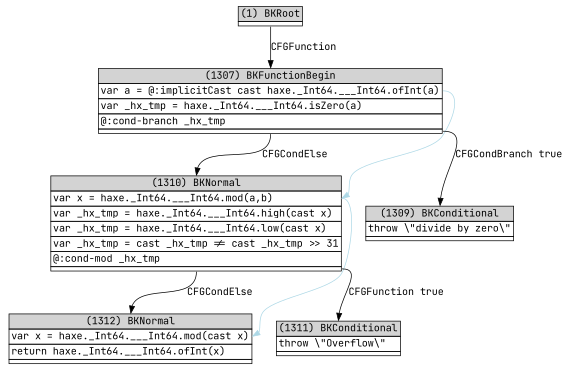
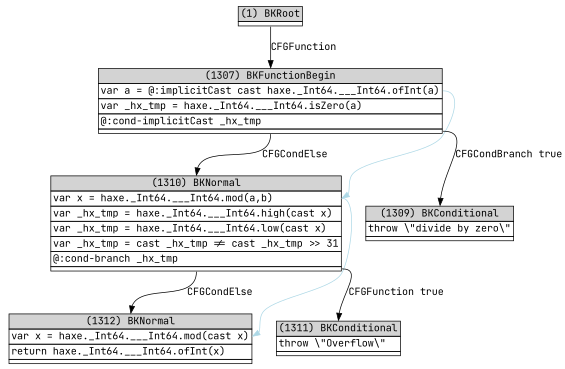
  digraph {
    fontname="JetBrains Mono"
    node [fontname="JetBrains Mono" shape=plaintext]
    edge [fontname="JetBrains Mono" headport=in tailport=out]
    n1 [label=<<table BORDER="0" CELLBORDER="1" CELLSPACING="0"> 	<tr><td port="in" bgcolor="lightgray">(1312) BKNormal</td></tr> 	<tr><td port="e0" align="left">var x = haxe._Int64.___Int64.mod(cast x)</td></tr> 	<tr><td port="e1" align="left">return haxe._Int64.___Int64.ofInt(x)</td></tr> 	<tr><td port="out"></td></tr> </table>>]
    n2 [label=<<table BORDER="0" CELLBORDER="1" CELLSPACING="0"> 	<tr><td port="in" bgcolor="lightgray">(1311) BKConditional</td></tr> 	<tr><td port="e0" align="left">throw \"Overflow\"</td></tr> 	<tr><td port="out"></td></tr> </table>>]
-   n3 [label=<<table BORDER="0" CELLBORDER="1" CELLSPACING="0"> 	<tr><td port="in" bgcolor="lightgray">(1310) BKNormal</td></tr> 	<tr><td port="e0" align="left">var x = haxe._Int64.___Int64.mod(a,b)</td></tr> 	<tr><td port="e1" align="left">var _hx_tmp = haxe._Int64.___Int64.high(cast x)</td></tr> 	<tr><td port="e2" align="left">var _hx_tmp = haxe._Int64.___Int64.low(cast x)</td></tr> 	<tr><td port="e3" align="left">var _hx_tmp = cast _hx_tmp != cast _hx_tmp &gt;&gt; 31</td></tr> 	<tr><td port="e4" align="left">@:cond-mod _hx_tmp</td></tr> 	<tr><td port="out"></td></tr> </table>>]
+   n3 [label=<<table BORDER="0" CELLBORDER="1" CELLSPACING="0"> 	<tr><td port="in" bgcolor="lightgray">(1310) BKNormal</td></tr> 	<tr><td port="e0" align="left">var x = haxe._Int64.___Int64.mod(a,b)</td></tr> 	<tr><td port="e1" align="left">var _hx_tmp = haxe._Int64.___Int64.high(cast x)</td></tr> 	<tr><td port="e2" align="left">var _hx_tmp = haxe._Int64.___Int64.low(cast x)</td></tr> 	<tr><td port="e3" align="left">var _hx_tmp = cast _hx_tmp != cast _hx_tmp &gt;&gt; 31</td></tr> 	<tr><td port="e4" align="left">@:cond-branch _hx_tmp</td></tr> 	<tr><td port="out"></td></tr> </table>>]
    n4 [label=<<table BORDER="0" CELLBORDER="1" CELLSPACING="0"> 	<tr><td port="in" bgcolor="lightgray">(1309) BKConditional</td></tr> 	<tr><td port="e0" align="left">throw \"divide by zero\"</td></tr> 	<tr><td port="out"></td></tr> </table>>]
-   n5 [label=<<table BORDER="0" CELLBORDER="1" CELLSPACING="0"> 	<tr><td port="in" bgcolor="lightgray">(1307) BKFunctionBegin</td></tr> 	<tr><td port="e0" align="left">var a = @:implicitCast cast haxe._Int64.___Int64.ofInt(a)</td></tr> 	<tr><td port="e1" align="left">var _hx_tmp = haxe._Int64.___Int64.isZero(a)</td></tr> 	<tr><td port="e2" align="left">@:cond-branch _hx_tmp</td></tr> 	<tr><td port="out"></td></tr> </table>>]
+   n5 [label=<<table BORDER="0" CELLBORDER="1" CELLSPACING="0"> 	<tr><td port="in" bgcolor="lightgray">(1307) BKFunctionBegin</td></tr> 	<tr><td port="e0" align="left">var a = @:implicitCast cast haxe._Int64.___Int64.ofInt(a)</td></tr> 	<tr><td port="e1" align="left">var _hx_tmp = haxe._Int64.___Int64.isZero(a)</td></tr> 	<tr><td port="e2" align="left">@:cond-implicitCast _hx_tmp</td></tr> 	<tr><td port="out"></td></tr> </table>>]
    n6 [label=<<table BORDER="0" CELLBORDER="1" CELLSPACING="0"> 	<tr><td port="in" bgcolor="lightgray">(1) BKRoot</td></tr> 	<tr><td port="out"></td></tr> </table>>]
    n3 -> n1 [label=CFGCondElse]
    n3 -> n1 [color=lightblue constraint=false headport=e0 tailport=e0]
    n3 -> n2 [label="CFGFunction true"]
    n5 -> n3 [label=CFGCondElse]
    n5 -> n3 [color=lightblue constraint=false headport=e0 tailport=e0]
    n5 -> n4 [label="CFGCondBranch true"]
    n6 -> n5 [label=CFGFunction]
  }
